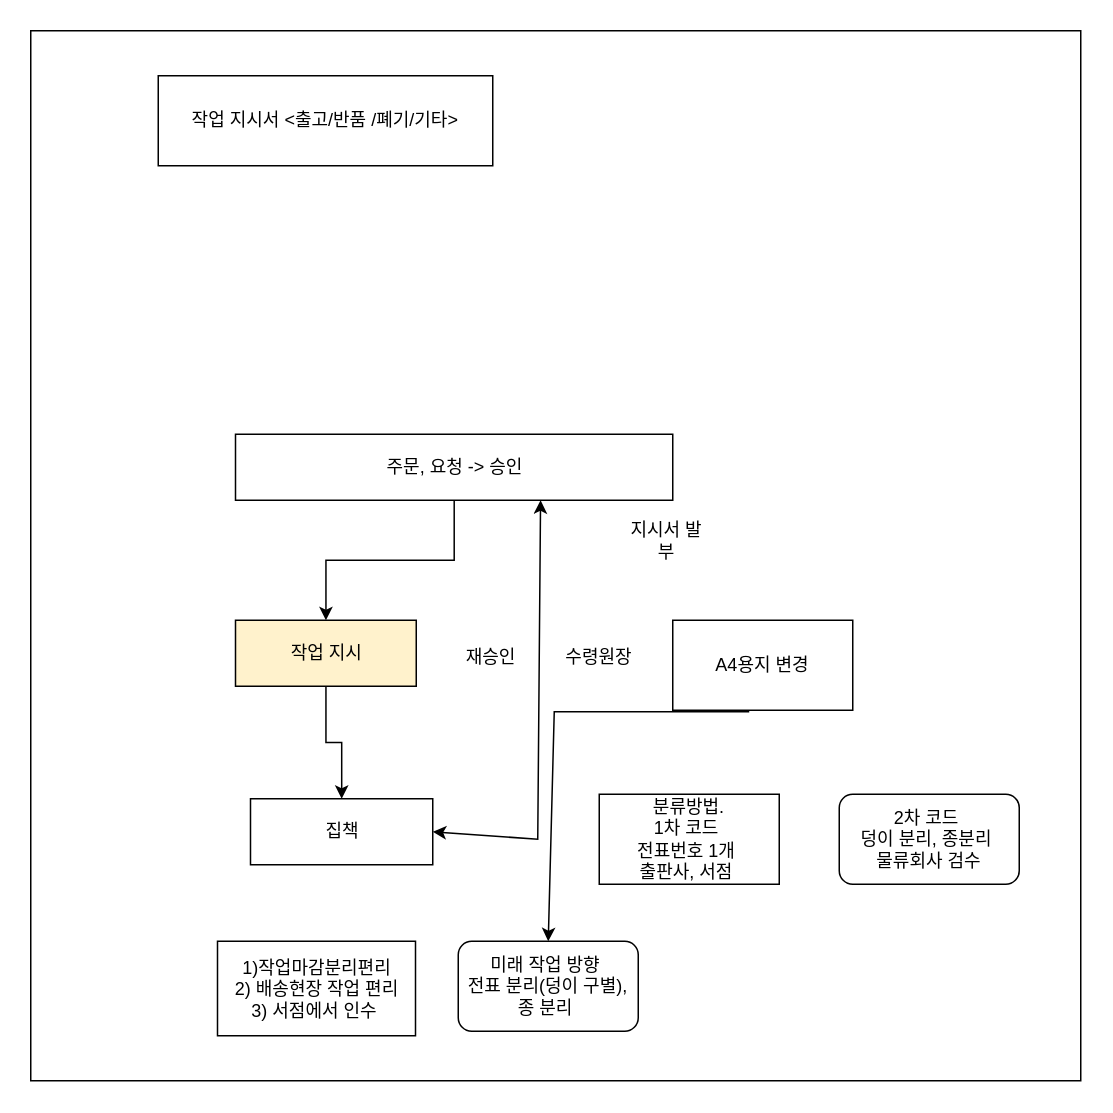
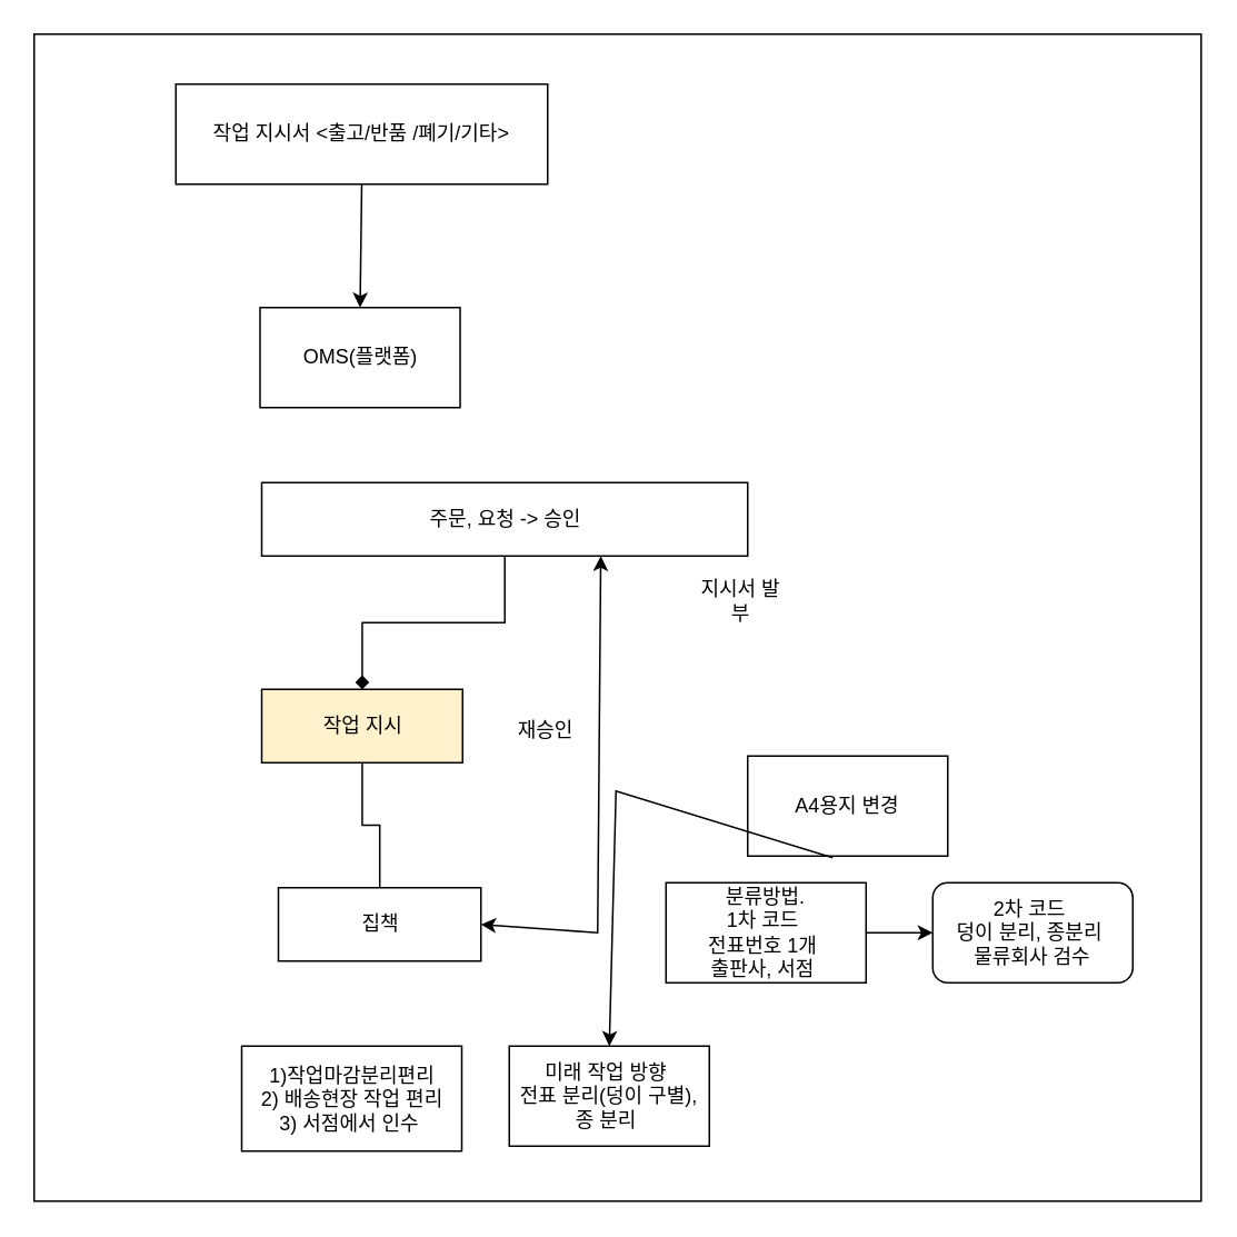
  <mxCell id="0" />
  <mxCell id="1" parent="0" />
  <mxCell id="2" value="" style="whiteSpace=wrap;html=1;aspect=fixed;" vertex="1" parent="1"><mxGeometry x="20" y="20" width="700" height="700" as="geometry" /></mxCell>
  <mxCell id="3" value="작업 지시서 &amp;lt;출고/반품 /폐기/기타&amp;gt;" style="rounded=0;whiteSpace=wrap;html=1;" vertex="1" parent="1"><mxGeometry x="105" y="50" width="223" height="60" as="geometry" /></mxCell>
- <mxCell id="6" value="" style="edgeStyle=orthogonalEdgeStyle;rounded=0;orthogonalLoop=1;jettySize=auto;html=1;" edge="1" parent="1" source="7" target="9"><mxGeometry relative="1" as="geometry" /></mxCell>
+ <mxCell id="4" value="OMS(플랫폼)" style="rounded=0;whiteSpace=wrap;html=1;" vertex="1" parent="1"><mxGeometry x="155.5" y="184" width="120" height="60" as="geometry" /></mxCell>
+ <mxCell id="5" value="" style="endArrow=classic;html=1;rounded=0;exitX=0.5;exitY=1;exitDx=0;exitDy=0;entryX=0.5;entryY=0;entryDx=0;entryDy=0;" edge="1" parent="1" source="3" target="4"><mxGeometry width="50" height="50" relative="1" as="geometry"><mxPoint x="392" y="390" as="sourcePoint" /><mxPoint x="442" y="340" as="targetPoint" /></mxGeometry></mxCell>
+ <mxCell id="6" value="" style="edgeStyle=orthogonalEdgeStyle;rounded=0;orthogonalLoop=1;jettySize=auto;html=1;endArrow=diamond;" edge="1" parent="1" source="7" target="9"><mxGeometry relative="1" as="geometry" /></mxCell>
  <mxCell id="7" value="주문, 요청 -&amp;gt; 승인" style="rounded=0;whiteSpace=wrap;html=1;" vertex="1" parent="1"><mxGeometry x="156.5" y="289" width="291.5" height="44" as="geometry" /></mxCell>
- <mxCell id="8" value="" style="edgeStyle=orthogonalEdgeStyle;rounded=0;orthogonalLoop=1;jettySize=auto;html=1;" edge="1" parent="1" source="9" target="10"><mxGeometry relative="1" as="geometry" /></mxCell>
+ <mxCell id="8" value="" style="edgeStyle=orthogonalEdgeStyle;rounded=0;orthogonalLoop=1;jettySize=auto;html=1;endArrow=none;" edge="1" parent="1" source="9" target="10"><mxGeometry relative="1" as="geometry" /></mxCell>
  <mxCell id="9" value="작업 지시" style="rounded=0;whiteSpace=wrap;html=1;fillColor=#fff2cc;" vertex="1" parent="1"><mxGeometry x="156.5" y="413" width="120.5" height="44" as="geometry" /></mxCell>
  <mxCell id="10" value="집책" style="rounded=0;whiteSpace=wrap;html=1;" vertex="1" parent="1"><mxGeometry x="166.5" y="532" width="121.5" height="44" as="geometry" /></mxCell>
  <mxCell id="11" value="" style="endArrow=classic;startArrow=classic;html=1;rounded=0;exitX=1;exitY=0.5;exitDx=0;exitDy=0;" edge="1" parent="1" source="10"><mxGeometry width="50" height="50" relative="1" as="geometry"><mxPoint x="311" y="381" as="sourcePoint" /><mxPoint x="359.876" y="333" as="targetPoint" /><Array as="points"><mxPoint x="358" y="559" /></Array></mxGeometry></mxCell>
  <mxCell id="12" value="재승인" style="text;html=1;strokeColor=none;fillColor=none;align=center;verticalAlign=middle;whiteSpace=wrap;rounded=0;" vertex="1" parent="1"><mxGeometry x="297" y="423" width="60" height="30" as="geometry" /></mxCell>
- <mxCell id="13" value="수령원장" style="text;html=1;strokeColor=none;fillColor=none;align=center;verticalAlign=middle;whiteSpace=wrap;rounded=0;" vertex="1" parent="1"><mxGeometry x="369" y="423" width="60" height="30" as="geometry" /></mxCell>
- <mxCell id="14" value="A4용지 변경" style="whiteSpace=wrap;html=1;rounded=0;" vertex="1" parent="1"><mxGeometry x="448" y="413" width="120" height="60" as="geometry" /></mxCell>
+ <mxCell id="14" value="A4용지 변경" style="whiteSpace=wrap;html=1;rounded=0;" vertex="1" parent="1"><mxGeometry x="448" y="453" width="120" height="60" as="geometry" /></mxCell>
  <mxCell id="15" value="지시서 발부" style="text;html=1;strokeColor=none;fillColor=none;align=center;verticalAlign=middle;whiteSpace=wrap;rounded=0;" vertex="1" parent="1"><mxGeometry x="414" y="346" width="60" height="28" as="geometry" /></mxCell>
  <mxCell id="16" value="" style="endArrow=classic;html=1;rounded=0;exitX=0.425;exitY=1.017;exitDx=0;exitDy=0;exitPerimeter=0;entryX=0.5;entryY=0;entryDx=0;entryDy=0;" edge="1" parent="1" source="14" target="17"><mxGeometry width="50" height="50" relative="1" as="geometry"><mxPoint x="340" y="679" as="sourcePoint" /><mxPoint x="362" y="619" as="targetPoint" /><Array as="points"><mxPoint x="369" y="474" /></Array></mxGeometry></mxCell>
- <mxCell id="17" value="미래 작업 방향&amp;nbsp;&lt;br&gt;전표 분리(덩이 구별),&lt;br&gt;종 분리&amp;nbsp;" style="whiteSpace=wrap;html=1;rounded=1;" vertex="1" parent="1"><mxGeometry x="305" y="627" width="120" height="60" as="geometry" /></mxCell>
+ <mxCell id="17" value="미래 작업 방향&amp;nbsp;&lt;br&gt;전표 분리(덩이 구별),&lt;br&gt;종 분리&amp;nbsp;" style="rounded=0;whiteSpace=wrap;html=1;" vertex="1" parent="1"><mxGeometry x="305" y="627" width="120" height="60" as="geometry" /></mxCell>
  <mxCell id="18" value="1)작업마감분리편리&lt;br style=&quot;border-color: var(--border-color);&quot;&gt;2) 배송현장 작업 편리&lt;br&gt;3) 서점에서 인수&amp;nbsp;" style="rounded=0;whiteSpace=wrap;html=1;" vertex="1" parent="1"><mxGeometry x="144.5" y="627" width="132" height="63" as="geometry" /></mxCell>
+ <mxCell id="19" value="" style="edgeStyle=orthogonalEdgeStyle;rounded=0;orthogonalLoop=1;jettySize=auto;html=1;" edge="1" parent="1" source="20" target="21"><mxGeometry relative="1" as="geometry" /></mxCell>
  <mxCell id="20" value="분류방법.&lt;br&gt;1차 코드&amp;nbsp;&lt;br&gt;전표번호 1개&amp;nbsp;&lt;br&gt;출판사, 서점&amp;nbsp;" style="whiteSpace=wrap;html=1;rounded=0;" vertex="1" parent="1"><mxGeometry x="399" y="529" width="120" height="60" as="geometry" /></mxCell>
  <mxCell id="21" value="2차 코드&amp;nbsp;&lt;br&gt;덩이 분리, 종분리&amp;nbsp;&lt;br&gt;물류회사 검수" style="whiteSpace=wrap;html=1;rounded=1;" vertex="1" parent="1"><mxGeometry x="559" y="529" width="120" height="60" as="geometry" /></mxCell>
